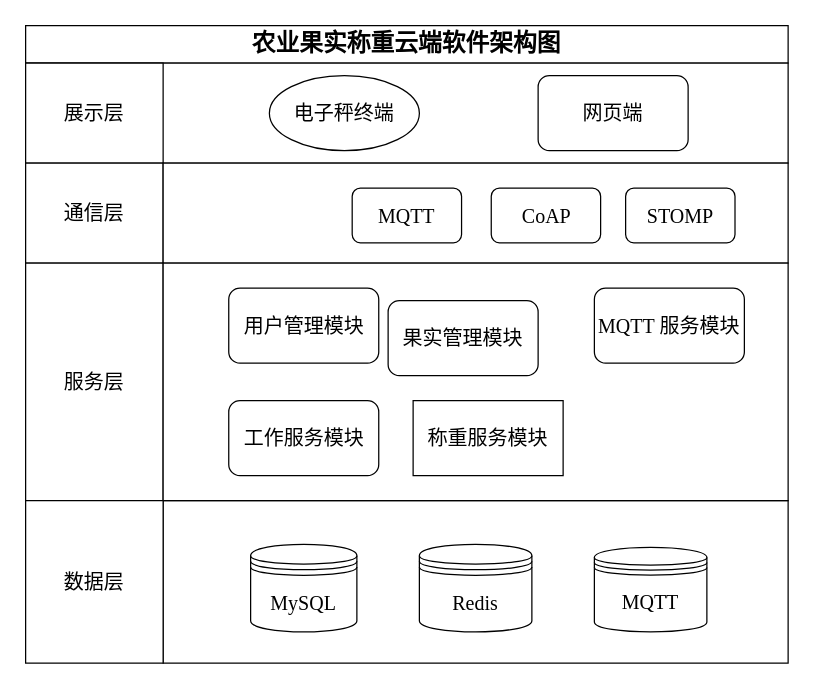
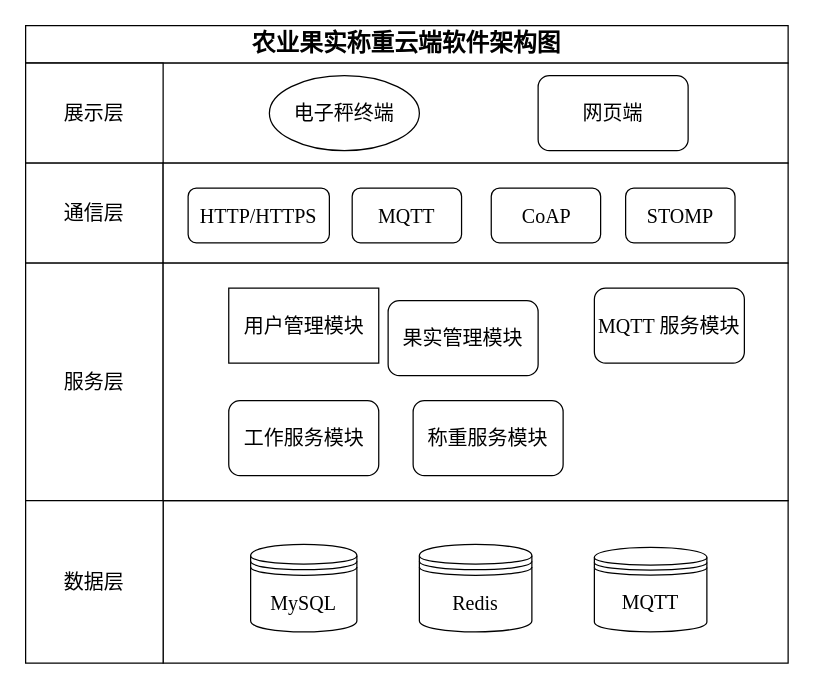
  <mxCell id="0" />
  <mxCell id="1" parent="0" />
  <mxCell id="2" value="" style="rounded=0;whiteSpace=wrap;html=1;fontFamily=Songti SC;fontSize=16;" parent="1" vertex="1"><mxGeometry x="130" y="400" width="500" height="130" as="geometry" /></mxCell>
  <mxCell id="3" value="&lt;span style=&quot;font-weight: 700;&quot;&gt;&lt;font style=&quot;font-size: 19px;&quot;&gt;农业果实称重云端软件架构图&lt;/font&gt;&lt;/span&gt;" style="rounded=0;whiteSpace=wrap;html=1;fontFamily=Songti SC;fontSize=16;" parent="1" vertex="1"><mxGeometry x="20" y="20" width="610" height="30" as="geometry" /></mxCell>
  <mxCell id="4" value="" style="rounded=0;whiteSpace=wrap;html=1;fontFamily=Songti SC;fontSize=16;" parent="1" vertex="1"><mxGeometry x="20" y="50" width="610" height="80" as="geometry" /></mxCell>
  <mxCell id="5" value="&lt;font&gt;展示层&lt;/font&gt;" style="rounded=0;whiteSpace=wrap;html=1;fontFamily=Songti SC;aspect=fixed;fontSize=16;" parent="1" vertex="1"><mxGeometry x="20" y="50" width="110" height="80" as="geometry" /></mxCell>
  <mxCell id="6" value="电子秤终端" style="ellipse;whiteSpace=wrap;html=1;fontFamily=Songti SC;aspect=fixed;fontSize=16;" parent="1" vertex="1"><mxGeometry x="215" y="60" width="120" height="60" as="geometry" /></mxCell>
  <mxCell id="7" value="网页端" style="rounded=1;whiteSpace=wrap;html=1;fontFamily=Songti SC;aspect=fixed;fontSize=16;" parent="1" vertex="1"><mxGeometry x="430" y="60" width="120" height="60" as="geometry" /></mxCell>
  <mxCell id="8" value="通信层" style="rounded=0;whiteSpace=wrap;html=1;fontFamily=Songti SC;aspect=fixed;fontSize=16;" parent="1" vertex="1"><mxGeometry x="20" y="130" width="110" height="80" as="geometry" /></mxCell>
  <mxCell id="9" value="" style="rounded=0;whiteSpace=wrap;html=1;fontFamily=Songti SC;fontSize=16;" parent="1" vertex="1"><mxGeometry x="130" y="130" width="500" height="80" as="geometry" /></mxCell>
+ <mxCell id="10" value="&lt;font&gt;HTTP/HTTPS&lt;/font&gt;" style="rounded=1;whiteSpace=wrap;html=1;fontFamily=Songti SC;fontSize=16;" parent="1" vertex="1"><mxGeometry x="150" y="150" width="113" height="43.75" as="geometry" /></mxCell>
  <mxCell id="11" value="服务层" style="rounded=0;whiteSpace=wrap;html=1;fontFamily=Songti SC;aspect=fixed;fontSize=16;" parent="1" vertex="1"><mxGeometry x="20" y="210" width="110" height="190" as="geometry" /></mxCell>
  <mxCell id="12" value="" style="rounded=0;whiteSpace=wrap;html=1;fontFamily=Songti SC;fontSize=16;" parent="1" vertex="1"><mxGeometry x="130" y="210" width="500" height="190" as="geometry" /></mxCell>
- <mxCell id="13" value="用户管理模块" style="rounded=1;whiteSpace=wrap;html=1;fontFamily=Songti SC;aspect=fixed;fontSize=16;" parent="1" vertex="1"><mxGeometry x="182.5" y="230" width="120" height="60" as="geometry" /></mxCell>
+ <mxCell id="13" value="用户管理模块" style="whiteSpace=wrap;html=1;fontFamily=Songti SC;aspect=fixed;fontSize=16;rounded=0;" parent="1" vertex="1"><mxGeometry x="182.5" y="230" width="120" height="60" as="geometry" /></mxCell>
  <mxCell id="14" value="果实管理模块" style="rounded=1;whiteSpace=wrap;html=1;fontFamily=Songti SC;aspect=fixed;fontSize=16;" parent="1" vertex="1"><mxGeometry x="310" y="240" width="120" height="60" as="geometry" /></mxCell>
- <mxCell id="15" value="称重服务模块" style="whiteSpace=wrap;html=1;fontFamily=Songti SC;aspect=fixed;fontSize=16;rounded=0;" parent="1" vertex="1"><mxGeometry x="330" y="320" width="120" height="60" as="geometry" /></mxCell>
+ <mxCell id="15" value="称重服务模块" style="rounded=1;whiteSpace=wrap;html=1;fontFamily=Songti SC;aspect=fixed;fontSize=16;" parent="1" vertex="1"><mxGeometry x="330" y="320" width="120" height="60" as="geometry" /></mxCell>
  <mxCell id="16" style="edgeStyle=none;html=1;fontFamily=Songti SC;fontSize=16;" parent="1" source="17" edge="1"><mxGeometry relative="1" as="geometry"><mxPoint x="20" y="490.083" as="targetPoint" /></mxGeometry></mxCell>
  <mxCell id="17" value="数据层" style="rounded=0;whiteSpace=wrap;html=1;fontFamily=Songti SC;fontSize=16;" parent="1" vertex="1"><mxGeometry x="20" y="400" width="110" height="130" as="geometry" /></mxCell>
  <mxCell id="18" value="&lt;font&gt;MySQL&lt;/font&gt;" style="shape=datastore;whiteSpace=wrap;html=1;fontFamily=Songti SC;aspect=fixed;fontSize=16;" parent="1" vertex="1"><mxGeometry x="200" y="435" width="85" height="70" as="geometry" /></mxCell>
  <mxCell id="19" value="&lt;font&gt;Redis&lt;/font&gt;" style="shape=datastore;whiteSpace=wrap;html=1;fontFamily=Songti SC;aspect=fixed;fontSize=16;" parent="1" vertex="1"><mxGeometry x="335" y="435" width="90" height="70" as="geometry" /></mxCell>
  <mxCell id="20" value="&lt;font&gt;MQTT&lt;/font&gt;" style="shape=datastore;whiteSpace=wrap;html=1;fontFamily=Songti SC;aspect=fixed;fontSize=16;" parent="1" vertex="1"><mxGeometry x="475" y="437.5" width="90" height="67.5" as="geometry" /></mxCell>
  <mxCell id="21" value="工作服务模块" style="rounded=1;whiteSpace=wrap;html=1;aspect=fixed;fontFamily=Songti SC;fontSize=16;" parent="1" vertex="1"><mxGeometry x="182.5" y="320" width="120" height="60" as="geometry" /></mxCell>
  <mxCell id="22" value="&lt;font&gt;MQTT&lt;/font&gt;" style="rounded=1;whiteSpace=wrap;html=1;fontFamily=Songti SC;aspect=fixed;fontSize=16;" parent="1" vertex="1"><mxGeometry x="281.25" y="150" width="87.5" height="43.75" as="geometry" /></mxCell>
  <mxCell id="23" value="&lt;font&gt;CoAP&lt;/font&gt;" style="rounded=1;whiteSpace=wrap;html=1;fontFamily=Songti SC;aspect=fixed;fontSize=16;" parent="1" vertex="1"><mxGeometry x="392.5" y="150" width="87.5" height="43.75" as="geometry" /></mxCell>
  <mxCell id="24" value="&lt;font&gt;MQTT 服务模块&lt;/font&gt;" style="rounded=1;whiteSpace=wrap;html=1;fontFamily=Songti SC;fontSize=16;" parent="1" vertex="1"><mxGeometry x="475" y="230" width="120" height="60" as="geometry" /></mxCell>
  <mxCell id="25" value="&lt;font&gt;STOMP&lt;/font&gt;" style="rounded=1;whiteSpace=wrap;html=1;fontFamily=Songti SC;aspect=fixed;fontSize=16;" parent="1" vertex="1"><mxGeometry x="500" y="150" width="87.5" height="43.75" as="geometry" /></mxCell>
